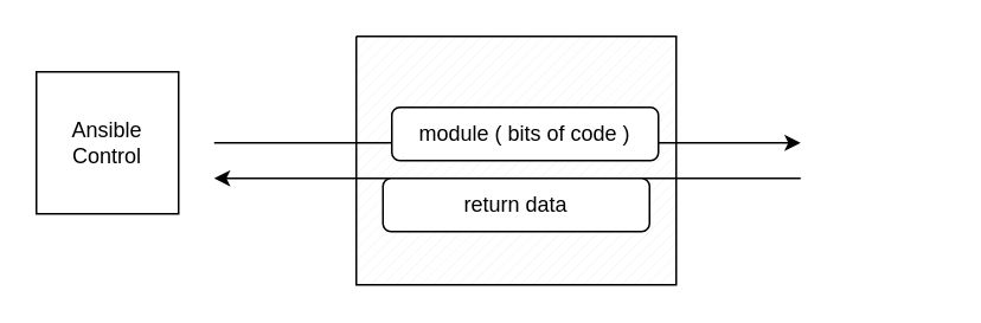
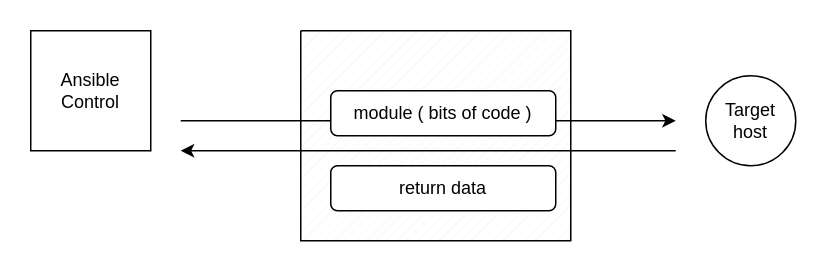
  <mxCell id="0" />
  <mxCell id="1" parent="0" />
  <mxCell id="2" value="" style="verticalLabelPosition=bottom;verticalAlign=top;html=1;shape=mxgraph.basic.patternFillRect;fillStyle=diag;step=5;fillStrokeWidth=0.2;fillStrokeColor=#dddddd;" vertex="1" parent="1"><mxGeometry x="200" y="20" width="180" height="140" as="geometry" /></mxCell>
- <mxCell id="3" value="Ansible Control" style="whiteSpace=wrap;html=1;aspect=fixed;" vertex="1" parent="1"><mxGeometry x="20" y="40" width="80" height="80" as="geometry" /></mxCell>
+ <mxCell id="3" value="Ansible Control" style="whiteSpace=wrap;html=1;aspect=fixed;" vertex="1" parent="1"><mxGeometry x="20" y="20" width="80" height="80" as="geometry" /></mxCell>
  <mxCell id="4" value="" style="endArrow=classic;html=1;" edge="1" parent="1"><mxGeometry width="50" height="50" relative="1" as="geometry"><mxPoint x="120" y="80" as="sourcePoint" /><mxPoint x="450" y="80" as="targetPoint" /></mxGeometry></mxCell>
+ <mxCell id="5" value="Target host" style="ellipse;whiteSpace=wrap;html=1;aspect=fixed;" vertex="1" parent="1"><mxGeometry x="470" y="50" width="60" height="60" as="geometry" /></mxCell>
  <mxCell id="6" value="module ( bits of code )" style="rounded=1;whiteSpace=wrap;html=1;" vertex="1" parent="1"><mxGeometry x="220" y="60" width="150" height="30" as="geometry" /></mxCell>
  <mxCell id="7" value="" style="endArrow=classic;html=1;" edge="1" parent="1"><mxGeometry width="50" height="50" relative="1" as="geometry"><mxPoint x="450" y="100" as="sourcePoint" /><mxPoint x="120" y="100" as="targetPoint" /></mxGeometry></mxCell>
- <mxCell id="8" value="return data" style="rounded=1;whiteSpace=wrap;html=1;" vertex="1" parent="1"><mxGeometry x="215" y="100" width="150" height="30" as="geometry" /></mxCell>
+ <mxCell id="8" value="return data" style="rounded=1;whiteSpace=wrap;html=1;" vertex="1" parent="1"><mxGeometry x="220" y="110" width="150" height="30" as="geometry" /></mxCell>
